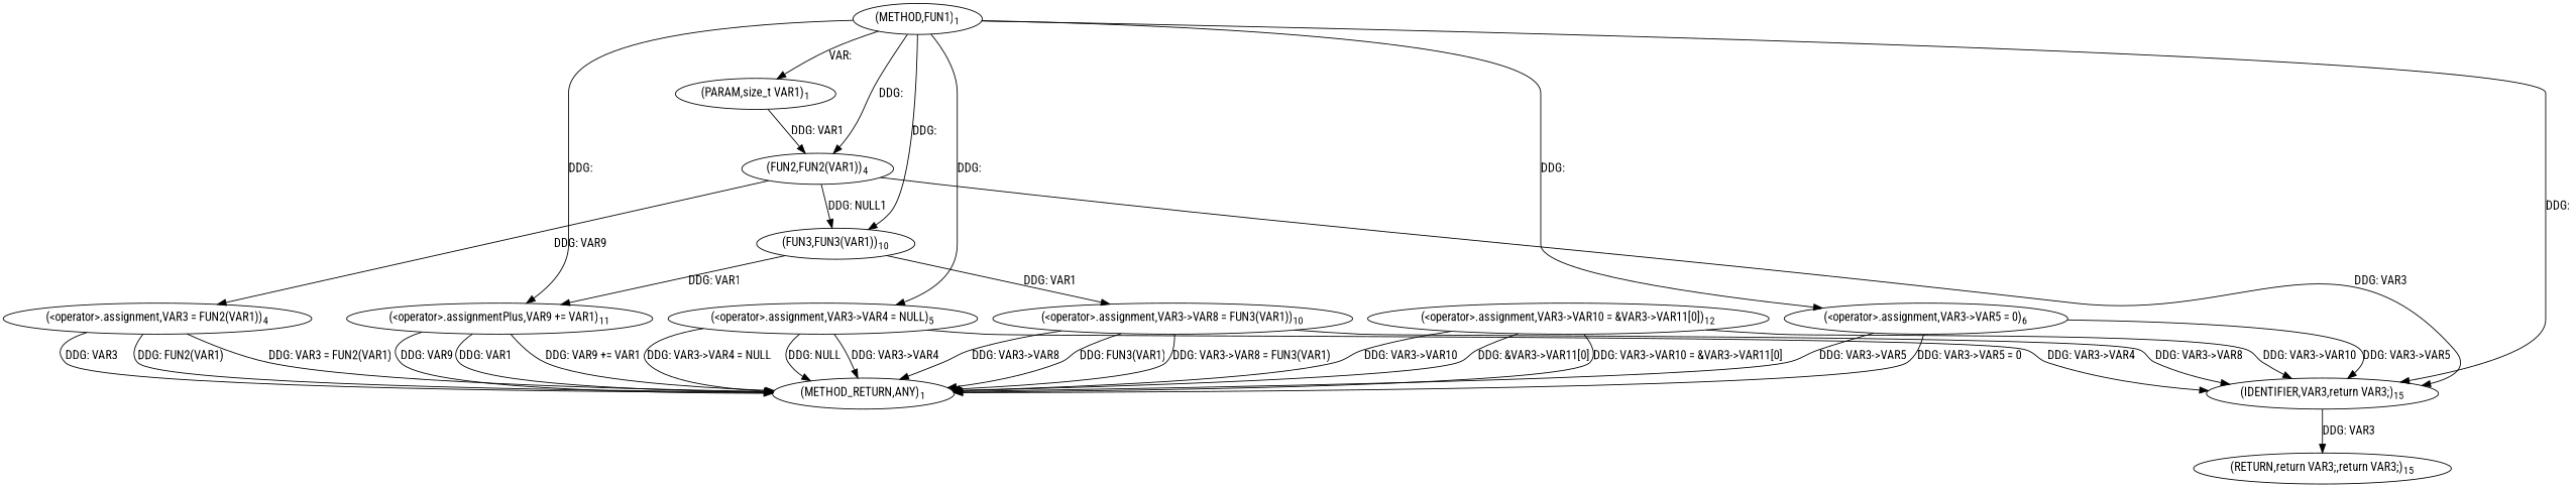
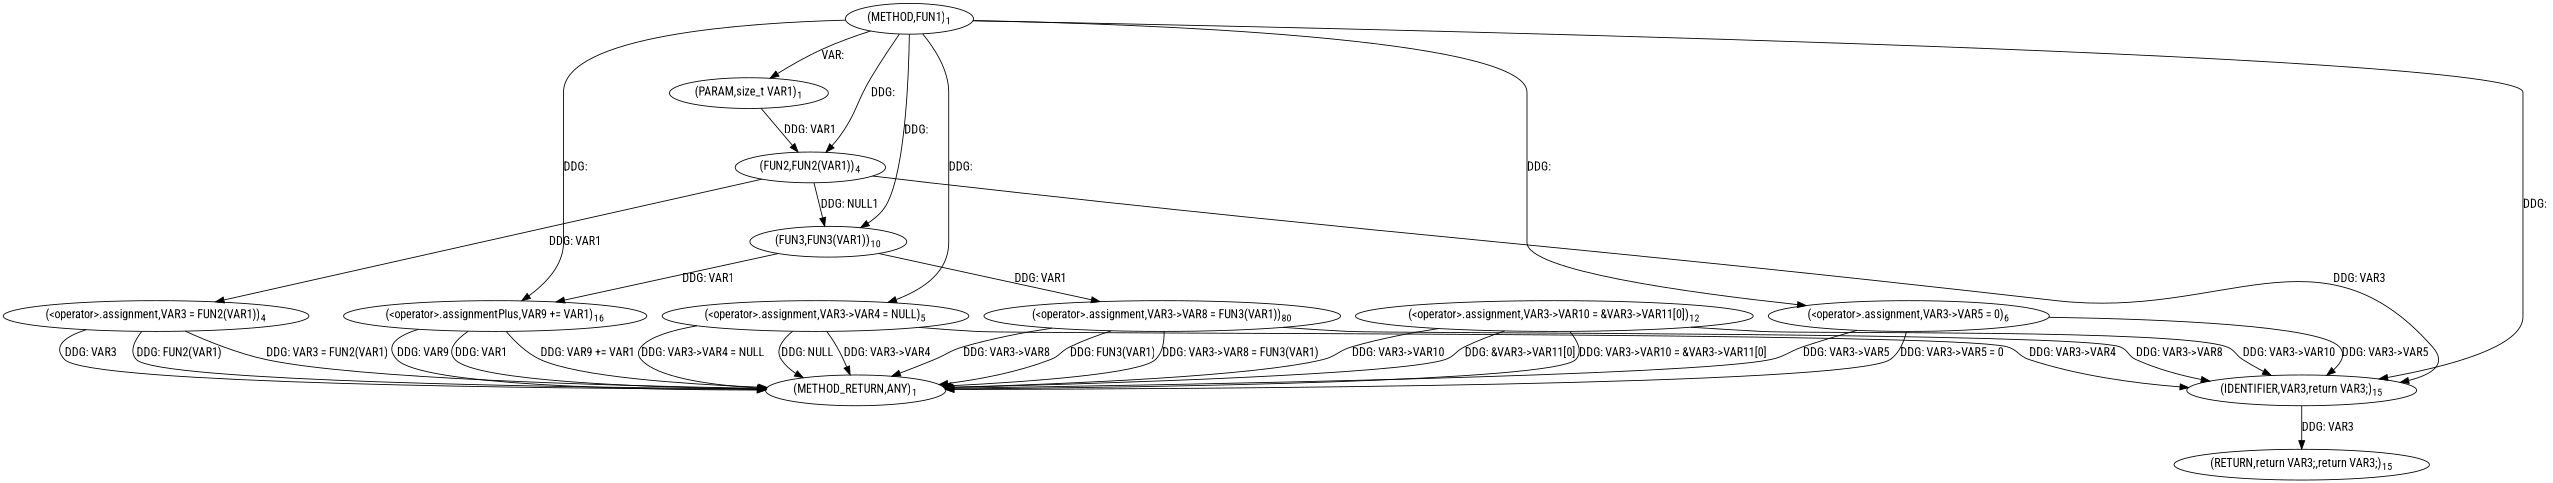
  digraph {
    fontname="Roboto Condensed"
    node [fontname="Roboto Condensed"]
    edge [fontname="Roboto Condensed"]
    n1 [label=<(METHOD,FUN1)<SUB>1</SUB>>]
    n2 [label=<(PARAM,size_t VAR1)<SUB>1</SUB>>]
    n3 [label=<(&lt;operator&gt;.assignment,VAR3-&gt;VAR4 = NULL)<SUB>5</SUB>>]
    n4 [label=<(&lt;operator&gt;.assignment,VAR3-&gt;VAR5 = 0)<SUB>6</SUB>>]
-   n5 [label=<(&lt;operator&gt;.assignmentPlus,VAR9 += VAR1)<SUB>11</SUB>>]
+   n5 [label=<(&lt;operator&gt;.assignmentPlus,VAR9 += VAR1)<SUB>16</SUB>>]
    n6 [label=<(IDENTIFIER,VAR3,return VAR3;)<SUB>15</SUB>>]
    n7 [label=<(FUN2,FUN2(VAR1))<SUB>4</SUB>>]
    n8 [label=<(FUN3,FUN3(VAR1))<SUB>10</SUB>>]
    n9 [label=<(METHOD_RETURN,ANY)<SUB>1</SUB>>]
    n10 [label=<(RETURN,return VAR3;,return VAR3;)<SUB>15</SUB>>]
    n11 [label=<(&lt;operator&gt;.assignment,VAR3 = FUN2(VAR1))<SUB>4</SUB>>]
-   n12 [label=<(&lt;operator&gt;.assignment,VAR3-&gt;VAR8 = FUN3(VAR1))<SUB>10</SUB>>]
+   n12 [label=<(&lt;operator&gt;.assignment,VAR3-&gt;VAR8 = FUN3(VAR1))<SUB>80</SUB>>]
    n13 [label=<(&lt;operator&gt;.assignment,VAR3-&gt;VAR10 = &amp;VAR3-&gt;VAR11[0])<SUB>12</SUB>>]
    n1 -> n2 [label="VAR: "]
    n1 -> n3 [label="DDG: "]
    n1 -> n4 [label="DDG: "]
    n1 -> n5 [label="DDG: "]
    n1 -> n6 [label="DDG: "]
    n1 -> n7 [label="DDG: "]
    n1 -> n8 [label="DDG: "]
    n2 -> n7 [label="DDG: VAR1"]
    n3 -> n6 [label="DDG: VAR3-&gt;VAR4"]
    n3 -> n9 [label="DDG: VAR3-&gt;VAR4"]
    n3 -> n9 [label="DDG: VAR3-&gt;VAR4 = NULL"]
    n3 -> n9 [label="DDG: NULL"]
    n4 -> n6 [label="DDG: VAR3-&gt;VAR5"]
    n4 -> n9 [label="DDG: VAR3-&gt;VAR5"]
    n4 -> n9 [label="DDG: VAR3-&gt;VAR5 = 0"]
    n5 -> n9 [label="DDG: VAR1"]
    n5 -> n9 [label="DDG: VAR9 += VAR1"]
    n5 -> n9 [label="DDG: VAR9"]
    n6 -> n10 [label="DDG: VAR3"]
    n7 -> n6 [label="DDG: VAR3"]
    n7 -> n8 [label="DDG: NULL1"]
-   n7 -> n11 [label="DDG: VAR9"]
+   n7 -> n11 [label="DDG: VAR1"]
    n8 -> n5 [label="DDG: VAR1"]
    n8 -> n12 [label="DDG: VAR1"]
    n11 -> n9 [label="DDG: VAR3"]
    n11 -> n9 [label="DDG: FUN2(VAR1)"]
    n11 -> n9 [label="DDG: VAR3 = FUN2(VAR1)"]
    n12 -> n6 [label="DDG: VAR3-&gt;VAR8"]
    n12 -> n9 [label="DDG: VAR3-&gt;VAR8"]
    n12 -> n9 [label="DDG: FUN3(VAR1)"]
    n12 -> n9 [label="DDG: VAR3-&gt;VAR8 = FUN3(VAR1)"]
    n13 -> n6 [label="DDG: VAR3-&gt;VAR10"]
    n13 -> n9 [label="DDG: VAR3-&gt;VAR10"]
    n13 -> n9 [label="DDG: &amp;VAR3-&gt;VAR11[0]"]
    n13 -> n9 [label="DDG: VAR3-&gt;VAR10 = &amp;VAR3-&gt;VAR11[0]"]
  }
